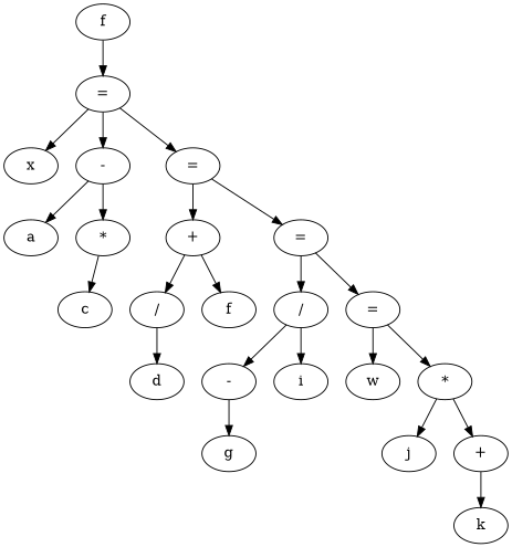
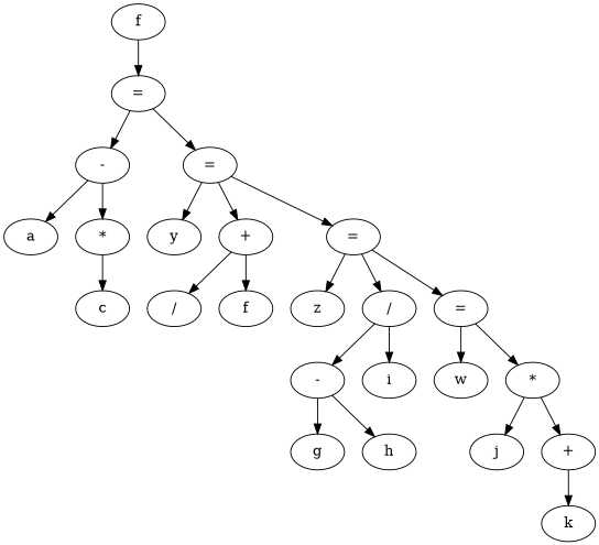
  digraph {
    n1 [label=f]
    n2 [label="="]
-   n3 [label=x]
    n4 [label="-"]
    n5 [label="="]
    n6 [label=a]
    n7 [label="*"]
+   n8 [label=y]
    n9 [label="+"]
    n10 [label="="]
    n11 [label=c]
    n12 [label="/"]
    n13 [label=f]
+   n14 [label=z]
    n15 [label="/"]
    n16 [label="="]
-   n17 [label=d]
    n18 [label="-"]
    n19 [label=i]
    n20 [label=w]
    n21 [label="*"]
    n22 [label=g]
+   n23 [label=h]
    n24 [label=j]
    n25 [label="+"]
    n26 [label=k]
    n1 -> n2
-   n2 -> n3
    n2 -> n4
    n2 -> n5
    n4 -> n6
    n4 -> n7
+   n5 -> n8
    n5 -> n9
    n5 -> n10
    n7 -> n11
    n9 -> n12
    n9 -> n13
+   n10 -> n14
    n10 -> n15
    n10 -> n16
-   n12 -> n17
    n15 -> n18
    n15 -> n19
    n16 -> n20
    n16 -> n21
    n18 -> n22
+   n18 -> n23
    n21 -> n24
    n21 -> n25
    n25 -> n26
  }
